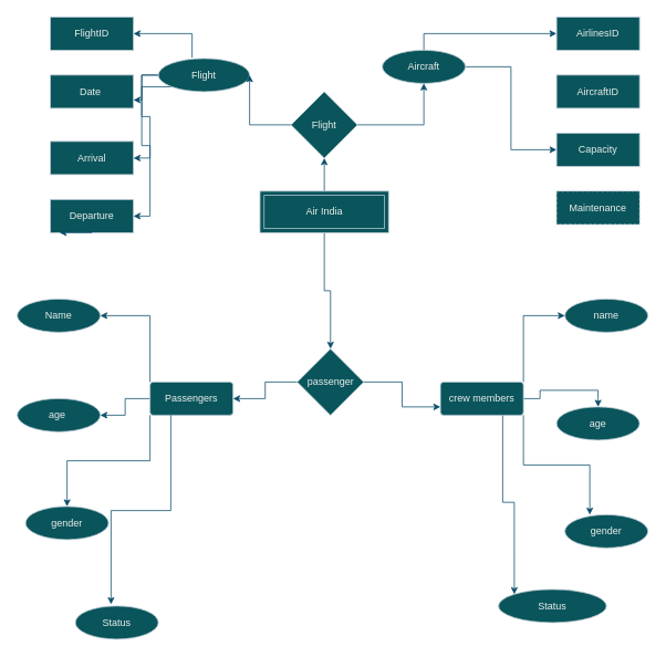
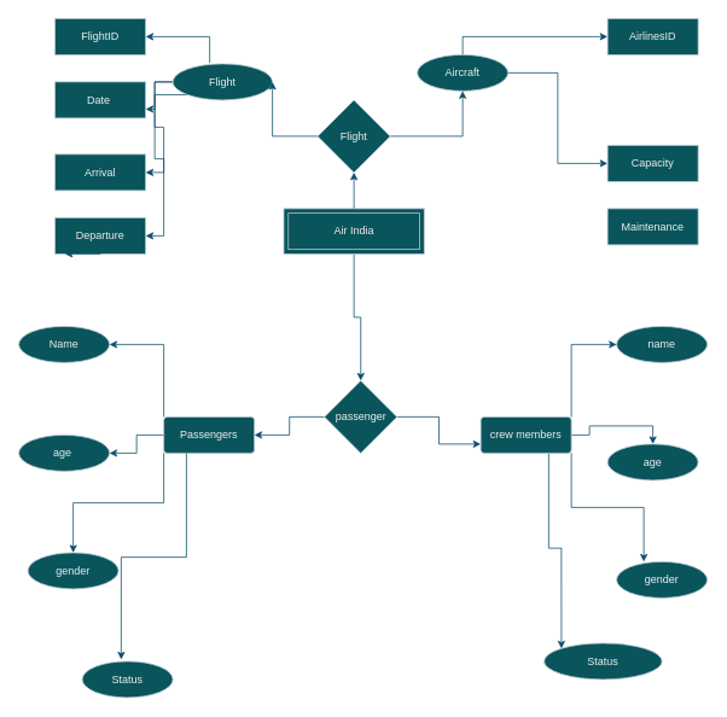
  <mxCell id="0" />
  <mxCell id="1" parent="0" />
  <mxCell id="2" style="edgeStyle=orthogonalEdgeStyle;rounded=0;orthogonalLoop=1;jettySize=auto;html=1;exitX=0.5;exitY=0;exitDx=0;exitDy=0;strokeColor=#0B4D6A;" edge="1" parent="1" source="4" target="19"><mxGeometry relative="1" as="geometry" /></mxCell>
  <mxCell id="3" style="edgeStyle=orthogonalEdgeStyle;rounded=0;orthogonalLoop=1;jettySize=auto;html=1;exitX=0.5;exitY=1;exitDx=0;exitDy=0;entryX=0.5;entryY=0;entryDx=0;entryDy=0;strokeColor=#0B4D6A;" edge="1" parent="1" source="4" target="22"><mxGeometry relative="1" as="geometry" /></mxCell>
  <mxCell id="4" value="Air India" style="shape=ext;margin=3;double=1;whiteSpace=wrap;html=1;align=center;strokeColor=#BAC8D3;fontColor=#EEEEEE;fillColor=#09555B;" vertex="1" parent="1"><mxGeometry x="312.5" y="230" width="155" height="50" as="geometry" /></mxCell>
  <mxCell id="5" style="edgeStyle=orthogonalEdgeStyle;rounded=0;orthogonalLoop=1;jettySize=auto;html=1;exitX=0;exitY=0.5;exitDx=0;exitDy=0;entryX=1;entryY=0.75;entryDx=0;entryDy=0;strokeColor=#0B4D6A;" edge="1" parent="1" source="8" target="14"><mxGeometry relative="1" as="geometry" /></mxCell>
  <mxCell id="6" style="edgeStyle=orthogonalEdgeStyle;rounded=0;orthogonalLoop=1;jettySize=auto;html=1;entryX=1;entryY=0.5;entryDx=0;entryDy=0;strokeColor=#0B4D6A;exitX=0;exitY=0.5;exitDx=0;exitDy=0;" edge="1" parent="1" source="8" target="15"><mxGeometry relative="1" as="geometry"><mxPoint x="230" y="150" as="sourcePoint" /></mxGeometry></mxCell>
  <mxCell id="7" style="edgeStyle=orthogonalEdgeStyle;rounded=0;orthogonalLoop=1;jettySize=auto;html=1;exitX=0;exitY=1;exitDx=0;exitDy=0;entryX=1;entryY=0.5;entryDx=0;entryDy=0;strokeColor=#0B4D6A;" edge="1" parent="1" source="8" target="16"><mxGeometry relative="1" as="geometry" /></mxCell>
  <mxCell id="8" value="Flight" style="ellipse;whiteSpace=wrap;html=1;align=center;strokeColor=#BAC8D3;fontColor=#EEEEEE;fillColor=#09555B;" vertex="1" parent="1"><mxGeometry x="190" y="70" width="110" height="40" as="geometry" /></mxCell>
  <mxCell id="9" style="edgeStyle=orthogonalEdgeStyle;rounded=0;orthogonalLoop=1;jettySize=auto;html=1;exitX=0.5;exitY=0;exitDx=0;exitDy=0;entryX=0;entryY=0.5;entryDx=0;entryDy=0;strokeColor=#0B4D6A;" edge="1" parent="1" source="11" target="23"><mxGeometry relative="1" as="geometry" /></mxCell>
  <mxCell id="10" style="edgeStyle=orthogonalEdgeStyle;rounded=0;orthogonalLoop=1;jettySize=auto;html=1;exitX=1;exitY=0.5;exitDx=0;exitDy=0;entryX=0;entryY=0.5;entryDx=0;entryDy=0;strokeColor=#0B4D6A;" edge="1" parent="1" source="11" target="25"><mxGeometry relative="1" as="geometry" /></mxCell>
  <mxCell id="11" value="Aircraft" style="ellipse;whiteSpace=wrap;html=1;align=center;strokeColor=#BAC8D3;fontColor=#EEEEEE;fillColor=#09555B;" vertex="1" parent="1"><mxGeometry x="460" y="60" width="100" height="40" as="geometry" /></mxCell>
  <mxCell id="12" style="edgeStyle=orthogonalEdgeStyle;rounded=0;orthogonalLoop=1;jettySize=auto;html=1;exitX=0.37;exitY=-0.025;exitDx=0;exitDy=0;strokeColor=#0B4D6A;exitPerimeter=0;entryX=1;entryY=0.5;entryDx=0;entryDy=0;" edge="1" parent="1" source="8" target="13"><mxGeometry relative="1" as="geometry"><mxPoint x="210" y="10" as="targetPoint" /></mxGeometry></mxCell>
  <mxCell id="13" value="FlightID" style="whiteSpace=wrap;html=1;align=center;strokeColor=#BAC8D3;fontColor=#EEEEEE;fillColor=#09555B;" vertex="1" parent="1"><mxGeometry x="60" y="20" width="100" height="40" as="geometry" /></mxCell>
  <mxCell id="14" value="Date&amp;nbsp;" style="whiteSpace=wrap;html=1;align=center;strokeColor=#BAC8D3;fontColor=#EEEEEE;fillColor=#09555B;" vertex="1" parent="1"><mxGeometry x="60" y="90" width="100" height="40" as="geometry" /></mxCell>
  <mxCell id="15" value="Arrival" style="whiteSpace=wrap;html=1;align=center;strokeColor=#BAC8D3;fontColor=#EEEEEE;fillColor=#09555B;" vertex="1" parent="1"><mxGeometry x="60" y="170" width="100" height="40" as="geometry" /></mxCell>
  <mxCell id="16" value="Departure" style="whiteSpace=wrap;html=1;align=center;strokeColor=#BAC8D3;fontColor=#EEEEEE;fillColor=#09555B;" vertex="1" parent="1"><mxGeometry x="60" y="240" width="100" height="40" as="geometry" /></mxCell>
  <mxCell id="17" style="edgeStyle=orthogonalEdgeStyle;rounded=0;orthogonalLoop=1;jettySize=auto;html=1;exitX=0.5;exitY=1;exitDx=0;exitDy=0;entryX=0.11;entryY=1;entryDx=0;entryDy=0;entryPerimeter=0;strokeColor=#0B4D6A;" edge="1" parent="1" source="16" target="16"><mxGeometry relative="1" as="geometry" /></mxCell>
  <mxCell id="18" style="edgeStyle=orthogonalEdgeStyle;rounded=0;orthogonalLoop=1;jettySize=auto;html=1;exitX=1;exitY=0.5;exitDx=0;exitDy=0;strokeColor=#0B4D6A;" edge="1" parent="1" source="19" target="11"><mxGeometry relative="1" as="geometry" /></mxCell>
  <mxCell id="19" value="Flight" style="rhombus;whiteSpace=wrap;html=1;strokeColor=#BAC8D3;fontColor=#EEEEEE;fillColor=#09555B;" vertex="1" parent="1"><mxGeometry x="350" y="110" width="80" height="80" as="geometry" /></mxCell>
  <mxCell id="20" style="edgeStyle=orthogonalEdgeStyle;rounded=0;orthogonalLoop=1;jettySize=auto;html=1;exitX=0;exitY=0.5;exitDx=0;exitDy=0;strokeColor=#0B4D6A;" edge="1" parent="1" source="22" target="37"><mxGeometry relative="1" as="geometry" /></mxCell>
  <mxCell id="21" style="edgeStyle=orthogonalEdgeStyle;rounded=0;orthogonalLoop=1;jettySize=auto;html=1;exitX=1;exitY=0.5;exitDx=0;exitDy=0;entryX=0;entryY=0.75;entryDx=0;entryDy=0;strokeColor=#0B4D6A;" edge="1" parent="1" source="22" target="41"><mxGeometry relative="1" as="geometry" /></mxCell>
  <mxCell id="22" value="passenger" style="rhombus;whiteSpace=wrap;html=1;strokeColor=#BAC8D3;fontColor=#EEEEEE;fillColor=#09555B;" vertex="1" parent="1"><mxGeometry x="357.5" y="420" width="80" height="80" as="geometry" /></mxCell>
  <mxCell id="23" value="AirlinesID" style="whiteSpace=wrap;html=1;align=center;strokeColor=#BAC8D3;fontColor=#EEEEEE;fillColor=#09555B;" vertex="1" parent="1"><mxGeometry x="670" y="20" width="100" height="40" as="geometry" /></mxCell>
- <mxCell id="24" value="AircraftID" style="whiteSpace=wrap;html=1;align=center;strokeColor=#BAC8D3;fontColor=#EEEEEE;fillColor=#09555B;" vertex="1" parent="1"><mxGeometry x="670" y="90" width="100" height="40" as="geometry" /></mxCell>
  <mxCell id="25" value="Capacity" style="whiteSpace=wrap;html=1;align=center;strokeColor=#BAC8D3;fontColor=#EEEEEE;fillColor=#09555B;" vertex="1" parent="1"><mxGeometry x="670" y="160" width="100" height="40" as="geometry" /></mxCell>
- <mxCell id="26" value="Maintenance" style="whiteSpace=wrap;html=1;align=center;strokeColor=#BAC8D3;fontColor=#EEEEEE;fillColor=#09555B;dashed=1;" vertex="1" parent="1"><mxGeometry x="670" y="230" width="100" height="40" as="geometry" /></mxCell>
+ <mxCell id="26" value="Maintenance" style="whiteSpace=wrap;html=1;align=center;strokeColor=#BAC8D3;fontColor=#EEEEEE;fillColor=#09555B;" vertex="1" parent="1"><mxGeometry x="670" y="230" width="100" height="40" as="geometry" /></mxCell>
  <mxCell id="27" value="" style="endArrow=classic;html=1;rounded=0;strokeColor=#0B4D6A;entryX=1;entryY=0.5;entryDx=0;entryDy=0;exitX=0;exitY=0.5;exitDx=0;exitDy=0;" edge="1" parent="1" source="19" target="8"><mxGeometry width="50" height="50" relative="1" as="geometry"><mxPoint x="340" y="150" as="sourcePoint" /><mxPoint x="400" y="110" as="targetPoint" /><Array as="points"><mxPoint x="300" y="150" /></Array></mxGeometry></mxCell>
  <mxCell id="28" value="Name" style="ellipse;whiteSpace=wrap;html=1;align=center;strokeColor=#BAC8D3;fontColor=#EEEEEE;fillColor=#09555B;" vertex="1" parent="1"><mxGeometry x="20" y="360" width="100" height="40" as="geometry" /></mxCell>
  <mxCell id="29" value="age&amp;nbsp;" style="ellipse;whiteSpace=wrap;html=1;align=center;strokeColor=#BAC8D3;fontColor=#EEEEEE;fillColor=#09555B;" vertex="1" parent="1"><mxGeometry x="20" y="480" width="100" height="40" as="geometry" /></mxCell>
  <mxCell id="30" value="gender" style="ellipse;whiteSpace=wrap;html=1;align=center;strokeColor=#BAC8D3;fontColor=#EEEEEE;fillColor=#09555B;" vertex="1" parent="1"><mxGeometry x="30" y="610" width="100" height="40" as="geometry" /></mxCell>
  <mxCell id="31" value="gender" style="ellipse;whiteSpace=wrap;html=1;align=center;strokeColor=#BAC8D3;fontColor=#EEEEEE;fillColor=#09555B;" vertex="1" parent="1"><mxGeometry x="680" y="620" width="100" height="40" as="geometry" /></mxCell>
  <mxCell id="32" value="age" style="ellipse;whiteSpace=wrap;html=1;align=center;strokeColor=#BAC8D3;fontColor=#EEEEEE;fillColor=#09555B;" vertex="1" parent="1"><mxGeometry x="670" y="490" width="100" height="40" as="geometry" /></mxCell>
  <mxCell id="33" value="name" style="ellipse;whiteSpace=wrap;html=1;align=center;strokeColor=#BAC8D3;fontColor=#EEEEEE;fillColor=#09555B;" vertex="1" parent="1"><mxGeometry x="680" y="360" width="100" height="40" as="geometry" /></mxCell>
  <mxCell id="34" style="edgeStyle=orthogonalEdgeStyle;rounded=0;orthogonalLoop=1;jettySize=auto;html=1;exitX=0;exitY=0.5;exitDx=0;exitDy=0;strokeColor=#0B4D6A;" edge="1" parent="1" source="37" target="29"><mxGeometry relative="1" as="geometry" /></mxCell>
  <mxCell id="35" style="edgeStyle=orthogonalEdgeStyle;rounded=0;orthogonalLoop=1;jettySize=auto;html=1;exitX=0;exitY=1;exitDx=0;exitDy=0;entryX=0.5;entryY=0;entryDx=0;entryDy=0;strokeColor=#0B4D6A;" edge="1" parent="1" source="37" target="30"><mxGeometry relative="1" as="geometry" /></mxCell>
  <mxCell id="36" style="edgeStyle=orthogonalEdgeStyle;rounded=0;orthogonalLoop=1;jettySize=auto;html=1;exitX=0;exitY=0;exitDx=0;exitDy=0;entryX=1;entryY=0.5;entryDx=0;entryDy=0;strokeColor=#0B4D6A;" edge="1" parent="1" source="37" target="28"><mxGeometry relative="1" as="geometry" /></mxCell>
  <mxCell id="37" value="Passengers" style="rounded=1;arcSize=10;whiteSpace=wrap;html=1;align=center;strokeColor=#BAC8D3;fontColor=#EEEEEE;fillColor=#09555B;" vertex="1" parent="1"><mxGeometry x="180" y="460" width="100" height="40" as="geometry" /></mxCell>
  <mxCell id="38" style="edgeStyle=orthogonalEdgeStyle;rounded=0;orthogonalLoop=1;jettySize=auto;html=1;exitX=1;exitY=0.5;exitDx=0;exitDy=0;strokeColor=#0B4D6A;entryX=0.5;entryY=0;entryDx=0;entryDy=0;" edge="1" parent="1" source="41" target="32"><mxGeometry relative="1" as="geometry"><mxPoint x="740" y="480" as="targetPoint" /></mxGeometry></mxCell>
  <mxCell id="39" style="edgeStyle=orthogonalEdgeStyle;rounded=0;orthogonalLoop=1;jettySize=auto;html=1;exitX=1;exitY=0;exitDx=0;exitDy=0;entryX=0;entryY=0.5;entryDx=0;entryDy=0;strokeColor=#0B4D6A;" edge="1" parent="1" source="41" target="33"><mxGeometry relative="1" as="geometry" /></mxCell>
  <mxCell id="40" style="edgeStyle=orthogonalEdgeStyle;rounded=0;orthogonalLoop=1;jettySize=auto;html=1;exitX=0.75;exitY=1;exitDx=0;exitDy=0;entryX=0;entryY=0;entryDx=0;entryDy=0;strokeColor=#0B4D6A;" edge="1" parent="1" source="41" target="43"><mxGeometry relative="1" as="geometry" /></mxCell>
  <mxCell id="41" value="crew members" style="rounded=1;arcSize=10;whiteSpace=wrap;html=1;align=center;strokeColor=#BAC8D3;fontColor=#EEEEEE;fillColor=#09555B;" vertex="1" parent="1"><mxGeometry x="530" y="460" width="100" height="40" as="geometry" /></mxCell>
  <mxCell id="42" value="Status" style="ellipse;whiteSpace=wrap;html=1;align=center;strokeColor=#BAC8D3;fontColor=#EEEEEE;fillColor=#09555B;" vertex="1" parent="1"><mxGeometry x="90" y="730" width="100" height="40" as="geometry" /></mxCell>
  <mxCell id="43" value="Status" style="ellipse;whiteSpace=wrap;html=1;align=center;strokeColor=#BAC8D3;fontColor=#EEEEEE;fillColor=#09555B;" vertex="1" parent="1"><mxGeometry x="600" y="710" width="130" height="40" as="geometry" /></mxCell>
  <mxCell id="44" style="edgeStyle=orthogonalEdgeStyle;rounded=0;orthogonalLoop=1;jettySize=auto;html=1;exitX=0.25;exitY=1;exitDx=0;exitDy=0;entryX=0.43;entryY=-0.05;entryDx=0;entryDy=0;entryPerimeter=0;strokeColor=#0B4D6A;" edge="1" parent="1" source="37" target="42"><mxGeometry relative="1" as="geometry" /></mxCell>
  <mxCell id="45" style="edgeStyle=orthogonalEdgeStyle;rounded=0;orthogonalLoop=1;jettySize=auto;html=1;exitX=1;exitY=1;exitDx=0;exitDy=0;entryX=0.3;entryY=0;entryDx=0;entryDy=0;entryPerimeter=0;strokeColor=#0B4D6A;" edge="1" parent="1" source="41" target="31"><mxGeometry relative="1" as="geometry" /></mxCell>
